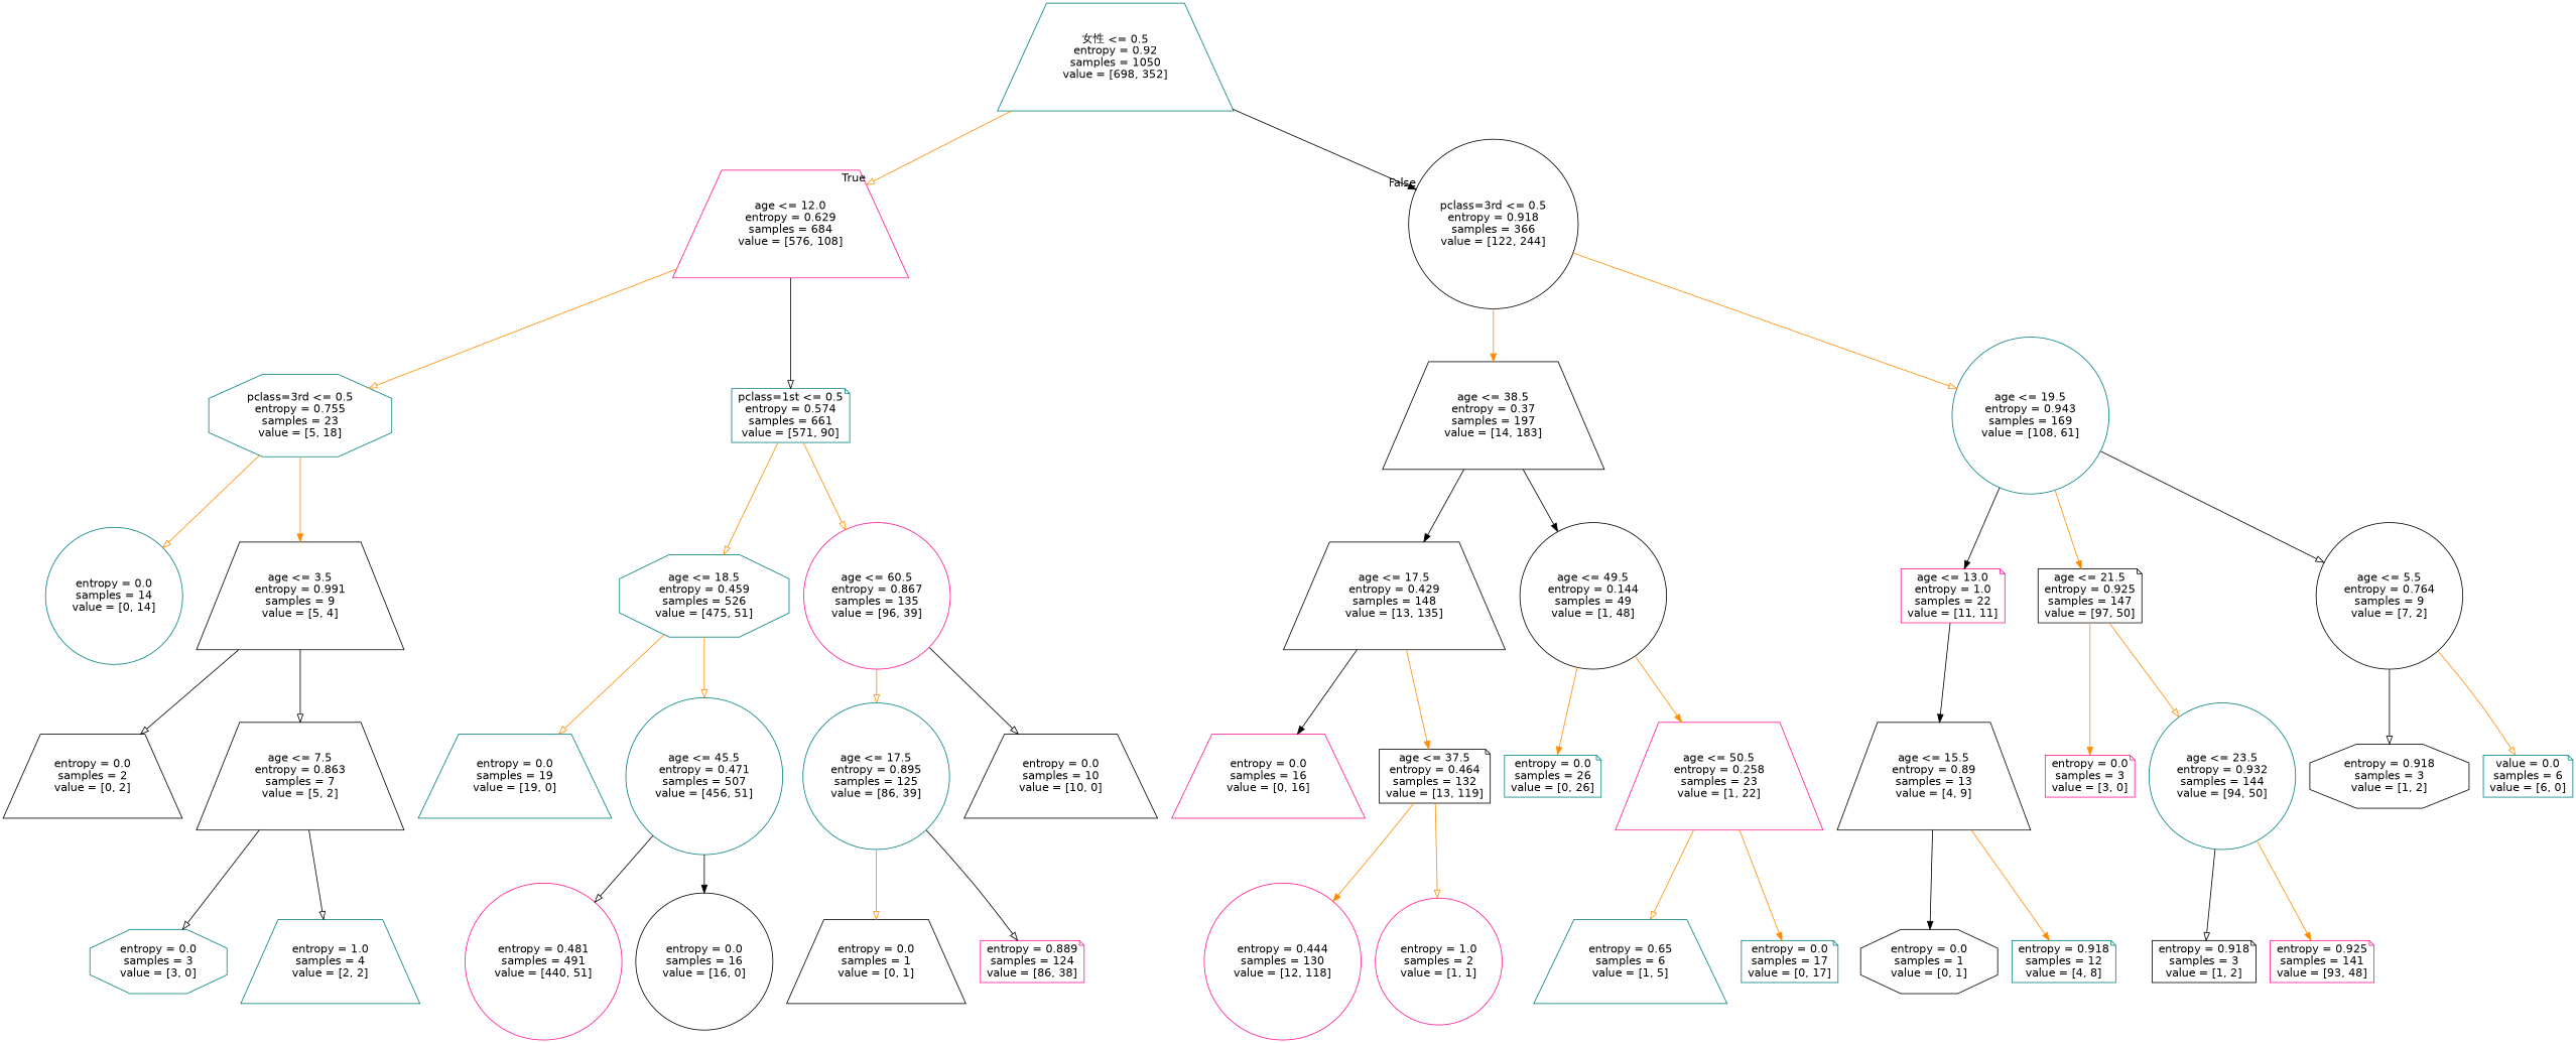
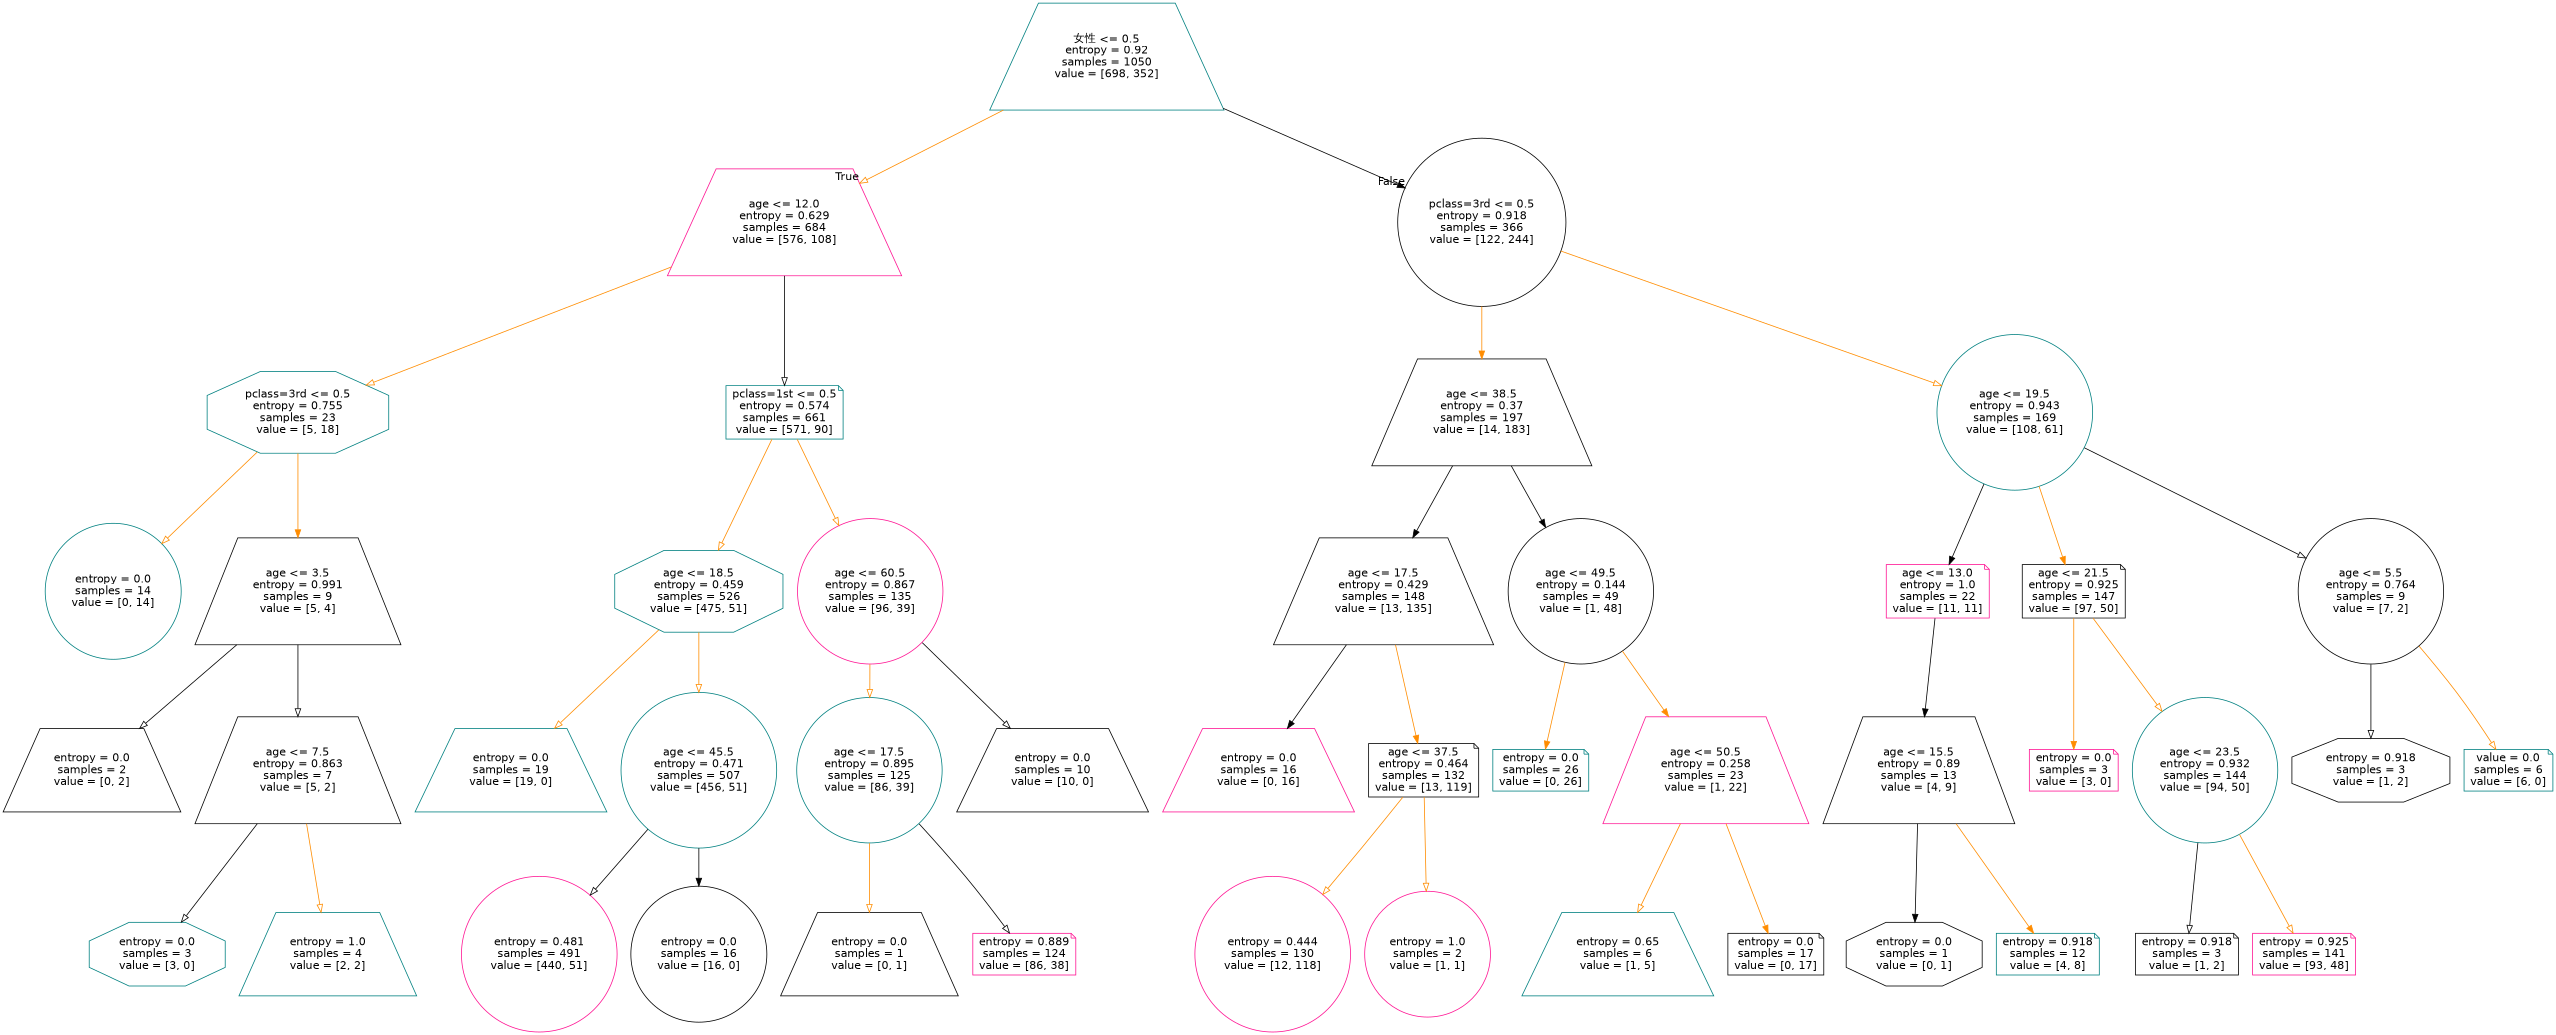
  digraph {
    node [color=black fontname=helvetica shape=trapezium]
    edge [arrowhead=onormal color=darkorange fontname=helvetica]
    n1 [color=teal label="女性 <= 0.5\nentropy = 0.92\nsamples = 1050\nvalue = [698, 352]"]
    n2 [color=deeppink label="age <= 12.0\nentropy = 0.629\nsamples = 684\nvalue = [576, 108]"]
    n3 [label="pclass=3rd <= 0.5\nentropy = 0.918\nsamples = 366\nvalue = [122, 244]" shape=circle]
    n4 [color=teal label="pclass=3rd <= 0.5\nentropy = 0.755\nsamples = 23\nvalue = [5, 18]" shape=octagon]
    n5 [color=teal label="pclass=1st <= 0.5\nentropy = 0.574\nsamples = 661\nvalue = [571, 90]" shape=note]
    n6 [label="age <= 38.5\nentropy = 0.37\nsamples = 197\nvalue = [14, 183]"]
    n7 [color=teal label="age <= 19.5\nentropy = 0.943\nsamples = 169\nvalue = [108, 61]" shape=circle]
    n8 [color=teal label="entropy = 0.0\nsamples = 14\nvalue = [0, 14]" shape=circle]
    n9 [label="age <= 3.5\nentropy = 0.991\nsamples = 9\nvalue = [5, 4]"]
    n10 [color=teal label="age <= 18.5\nentropy = 0.459\nsamples = 526\nvalue = [475, 51]" shape=octagon]
    n11 [color=deeppink label="age <= 60.5\nentropy = 0.867\nsamples = 135\nvalue = [96, 39]" shape=circle]
    n12 [label="entropy = 0.0\nsamples = 2\nvalue = [0, 2]"]
    n13 [label="age <= 7.5\nentropy = 0.863\nsamples = 7\nvalue = [5, 2]"]
    n14 [color=teal label="entropy = 0.0\nsamples = 3\nvalue = [3, 0]" shape=octagon]
    n15 [color=teal label="entropy = 1.0\nsamples = 4\nvalue = [2, 2]"]
    n16 [color=teal label="entropy = 0.0\nsamples = 19\nvalue = [19, 0]"]
    n17 [color=teal label="age <= 45.5\nentropy = 0.471\nsamples = 507\nvalue = [456, 51]" shape=circle]
    n18 [color=teal label="age <= 17.5\nentropy = 0.895\nsamples = 125\nvalue = [86, 39]" shape=circle]
    n19 [label="entropy = 0.0\nsamples = 10\nvalue = [10, 0]"]
    n20 [color=deeppink label="entropy = 0.481\nsamples = 491\nvalue = [440, 51]" shape=circle]
    n21 [label="entropy = 0.0\nsamples = 16\nvalue = [16, 0]" shape=circle]
    n22 [label="entropy = 0.0\nsamples = 1\nvalue = [0, 1]"]
    n23 [color=deeppink label="entropy = 0.889\nsamples = 124\nvalue = [86, 38]" shape=note]
    n24 [label="age <= 17.5\nentropy = 0.429\nsamples = 148\nvalue = [13, 135]"]
    n25 [label="age <= 49.5\nentropy = 0.144\nsamples = 49\nvalue = [1, 48]" shape=circle]
    n26 [color=deeppink label="age <= 13.0\nentropy = 1.0\nsamples = 22\nvalue = [11, 11]" shape=note]
    n27 [label="age <= 21.5\nentropy = 0.925\nsamples = 147\nvalue = [97, 50]" shape=note]
    n28 [label="age <= 5.5\nentropy = 0.764\nsamples = 9\nvalue = [7, 2]" shape=circle]
    n29 [color=deeppink label="entropy = 0.0\nsamples = 16\nvalue = [0, 16]"]
    n30 [label="age <= 37.5\nentropy = 0.464\nsamples = 132\nvalue = [13, 119]" shape=note]
    n31 [color=teal label="entropy = 0.0\nsamples = 26\nvalue = [0, 26]" shape=note]
    n32 [color=deeppink label="age <= 50.5\nentropy = 0.258\nsamples = 23\nvalue = [1, 22]"]
    n33 [color=deeppink label="entropy = 0.444\nsamples = 130\nvalue = [12, 118]" shape=circle]
    n34 [color=deeppink label="entropy = 1.0\nsamples = 2\nvalue = [1, 1]" shape=circle]
    n35 [color=teal label="entropy = 0.65\nsamples = 6\nvalue = [1, 5]"]
-   n36 [color=teal label="entropy = 0.0\nsamples = 17\nvalue = [0, 17]" shape=note]
+   n36 [label="entropy = 0.0\nsamples = 17\nvalue = [0, 17]" shape=note]
    n37 [label="age <= 15.5\nentropy = 0.89\nsamples = 13\nvalue = [4, 9]"]
    n38 [color=deeppink label="entropy = 0.0\nsamples = 3\nvalue = [3, 0]" shape=note]
    n39 [color=teal label="age <= 23.5\nentropy = 0.932\nsamples = 144\nvalue = [94, 50]" shape=circle]
    n40 [label="entropy = 0.918\nsamples = 3\nvalue = [1, 2]" shape=octagon]
    n41 [color=teal label="value = 0.0\nsamples = 6\nvalue = [6, 0]" shape=note]
    n42 [label="entropy = 0.0\nsamples = 1\nvalue = [0, 1]" shape=octagon]
    n43 [color=teal label="entropy = 0.918\nsamples = 12\nvalue = [4, 8]" shape=note]
    n44 [label="entropy = 0.918\nsamples = 3\nvalue = [1, 2]" shape=note]
    n45 [color=deeppink label="entropy = 0.925\nsamples = 141\nvalue = [93, 48]" shape=note]
    n1 -> n2 [headlabel=True labelangle=45 labeldistance=2.5]
    n1 -> n3 [arrowhead=normal color=black headlabel=False labelangle=-45 labeldistance=2.5]
    n2 -> n4
    n2 -> n5 [color=black]
    n3 -> n6 [arrowhead=normal]
    n3 -> n7
    n4 -> n8
    n4 -> n9 [arrowhead=normal]
    n5 -> n10
    n5 -> n11
    n6 -> n24 [arrowhead=normal color=black]
    n6 -> n25 [arrowhead=normal color=black]
    n7 -> n26 [arrowhead=normal color=black]
    n7 -> n27 [arrowhead=normal]
    n7 -> n28 [color=black]
    n9 -> n12 [color=black]
    n9 -> n13 [color=black]
    n10 -> n16
    n10 -> n17
    n11 -> n18
    n11 -> n19 [color=black]
    n13 -> n14 [color=black]
-   n13 -> n15 [color=black]
+   n13 -> n15
    n17 -> n20 [color=black]
    n17 -> n21 [arrowhead=normal color=black]
    n18 -> n22
    n18 -> n23 [color=black]
    n24 -> n29 [arrowhead=normal color=black]
    n24 -> n30 [arrowhead=normal]
    n25 -> n31 [arrowhead=normal]
    n25 -> n32 [arrowhead=normal]
    n26 -> n37 [arrowhead=normal color=black]
    n27 -> n38 [arrowhead=normal]
    n27 -> n39
    n28 -> n40 [color=black]
    n28 -> n41
-   n30 -> n33 [arrowhead=normal]
+   n30 -> n33
    n30 -> n34
    n32 -> n35
    n32 -> n36 [arrowhead=normal]
    n37 -> n42 [arrowhead=normal color=black]
    n37 -> n43 [arrowhead=normal]
    n39 -> n44 [color=black]
-   n39 -> n45 [arrowhead=normal]
+   n39 -> n45
  }
